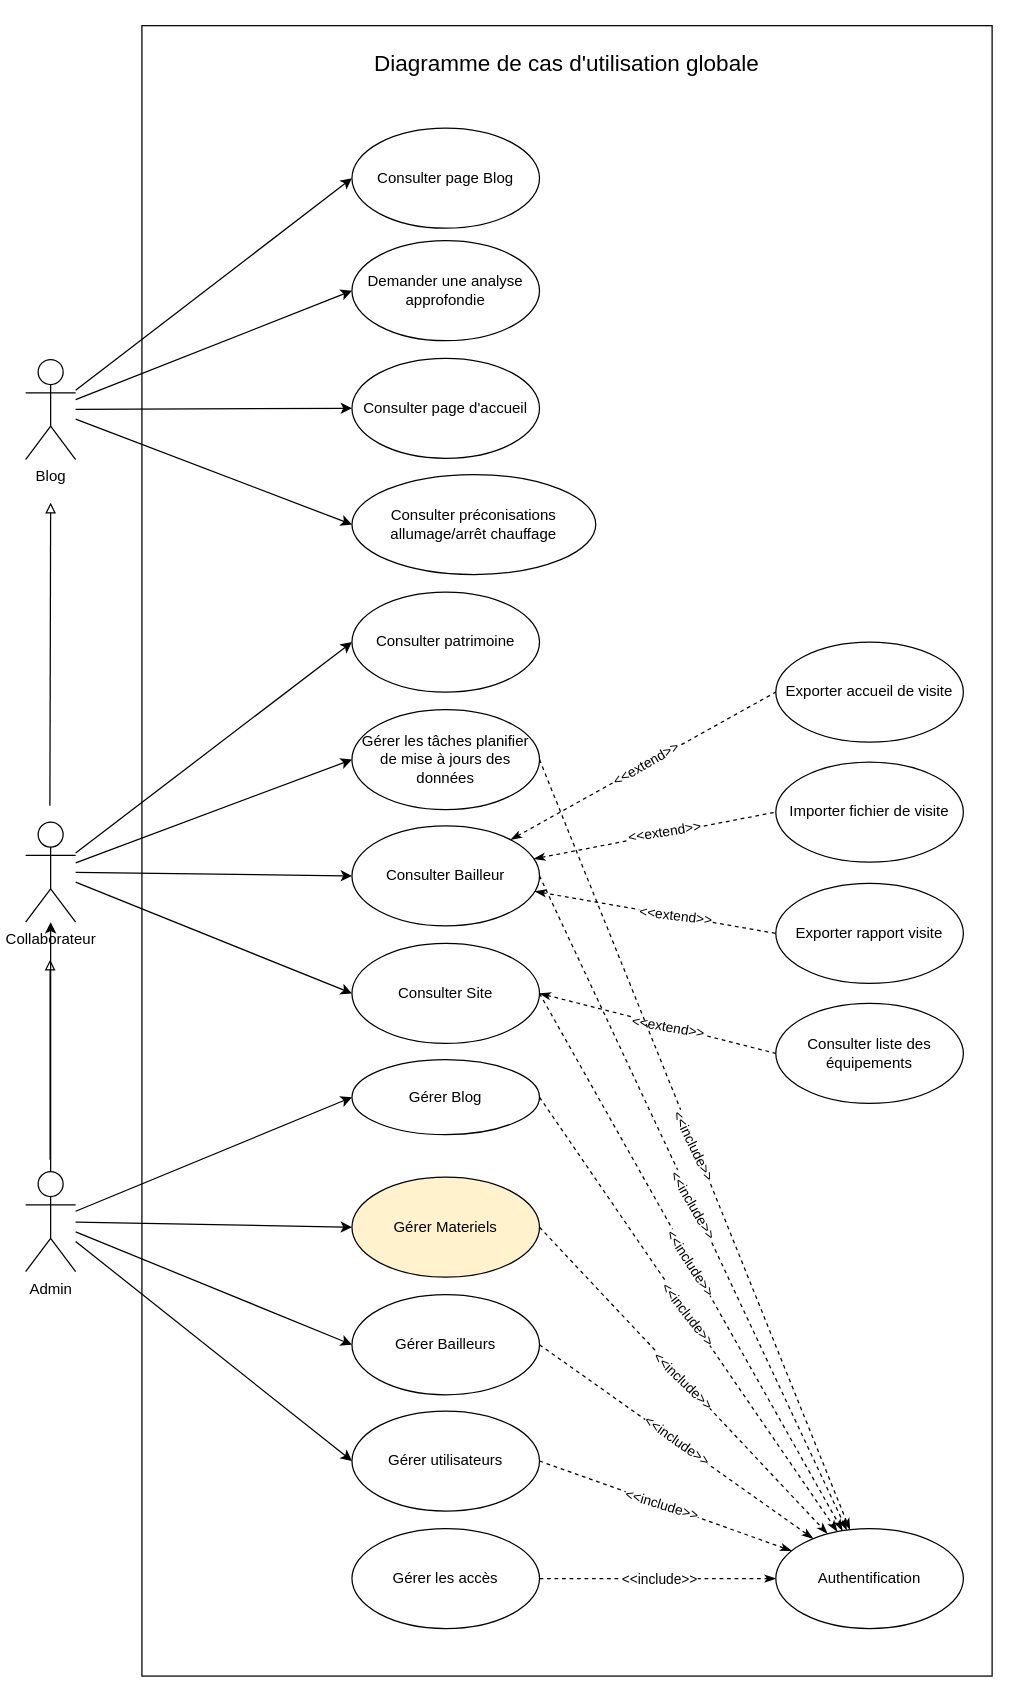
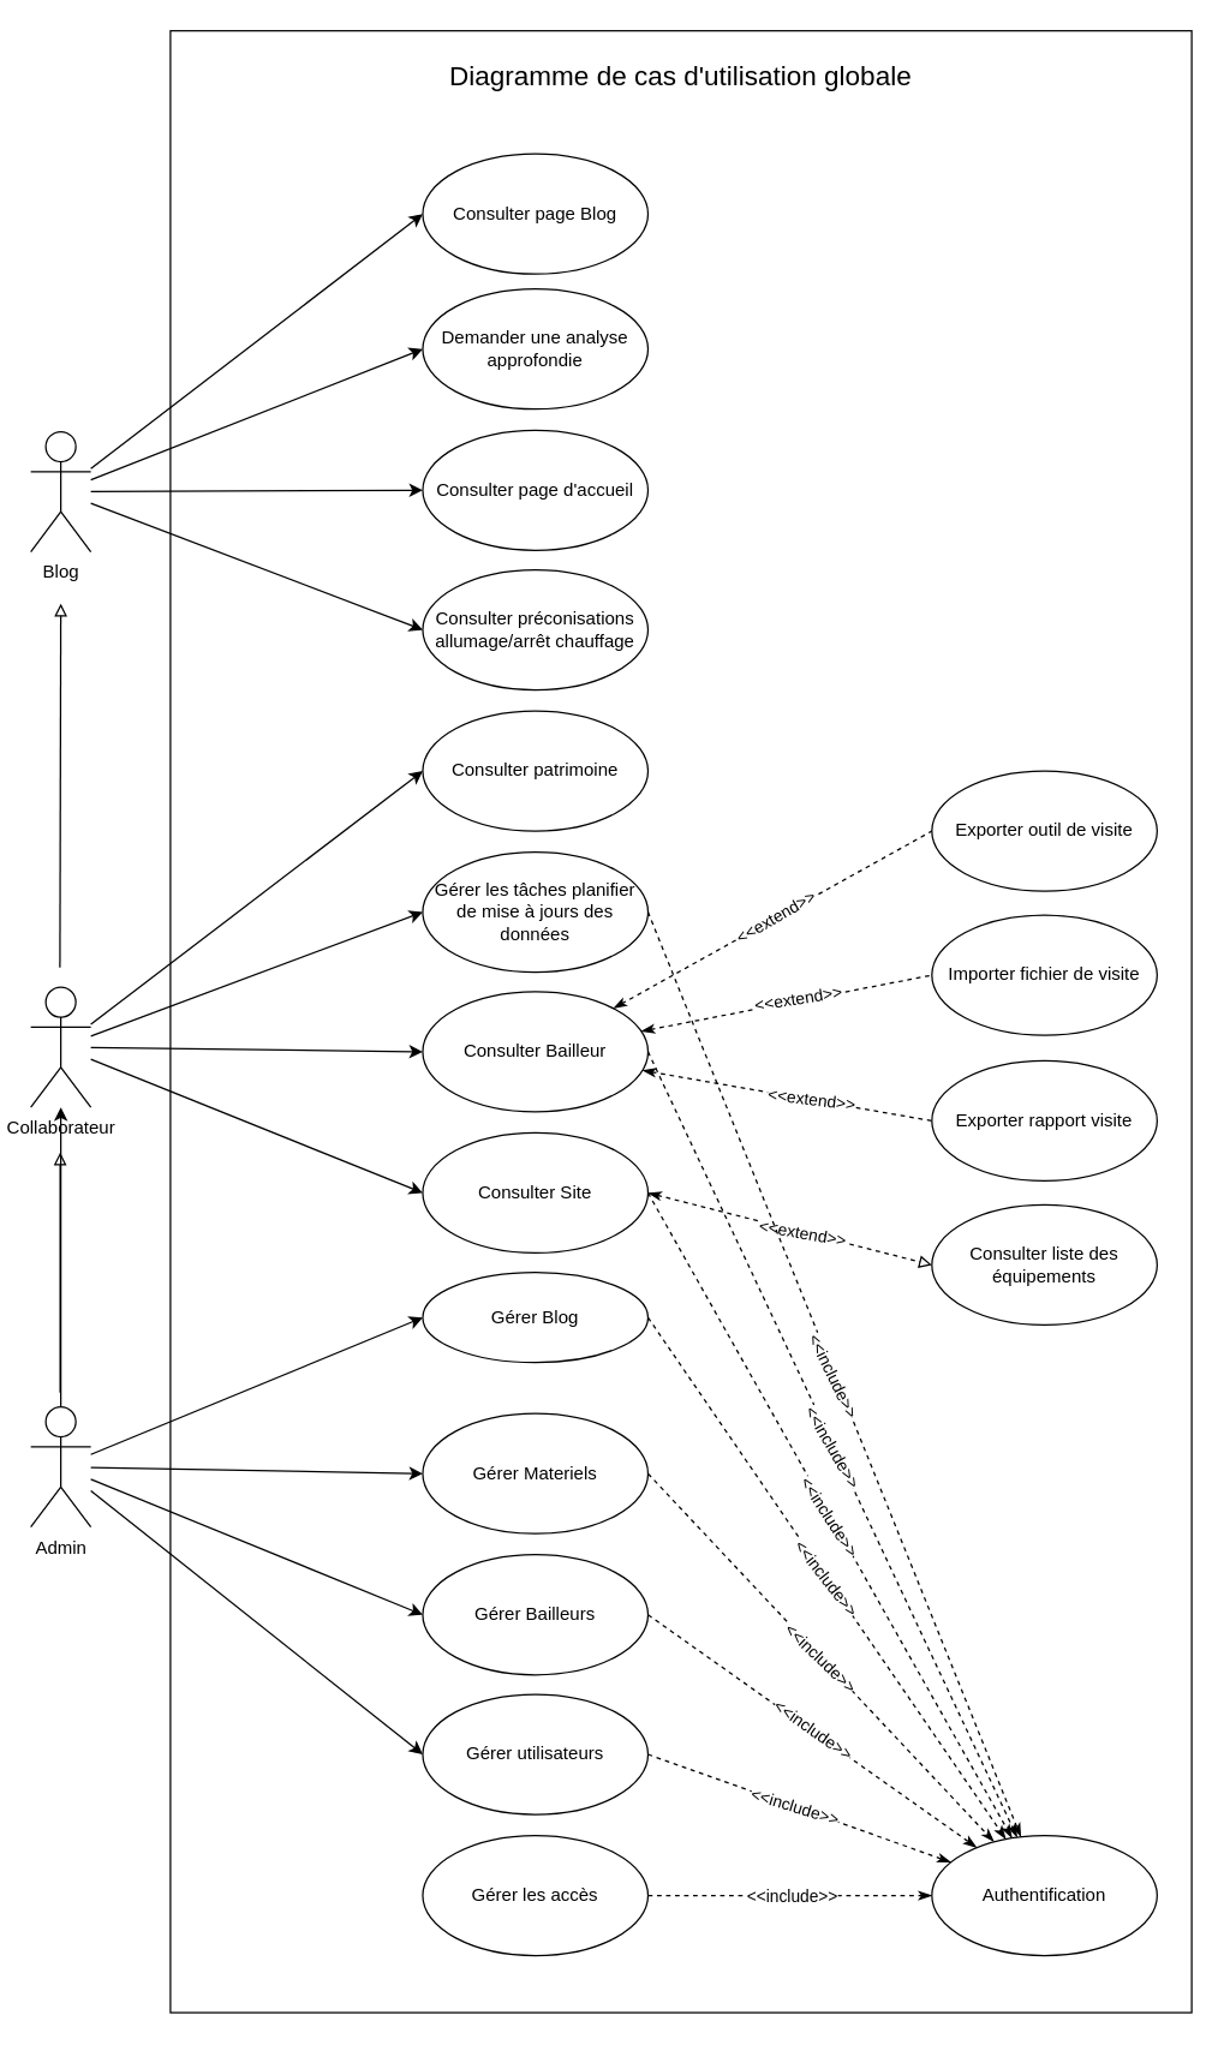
  <mxCell id="0" />
  <mxCell id="1" parent="0" />
  <mxCell id="2" value="" style="rounded=0;whiteSpace=wrap;html=1;" vertex="1" parent="1"><mxGeometry x="113" y="20" width="680" height="1320" as="geometry" /></mxCell>
  <mxCell id="3" style="rounded=0;orthogonalLoop=1;jettySize=auto;html=1;entryX=0;entryY=0.5;entryDx=0;entryDy=0;" parent="1" source="8" target="42" edge="1"><mxGeometry relative="1" as="geometry"><mxPoint x="160" y="992" as="sourcePoint" /></mxGeometry></mxCell>
  <mxCell id="4" style="rounded=0;orthogonalLoop=1;jettySize=auto;html=1;" parent="1" source="8" target="12" edge="1"><mxGeometry relative="1" as="geometry"><mxPoint x="160" y="1032" as="sourcePoint" /></mxGeometry></mxCell>
  <mxCell id="5" style="rounded=0;orthogonalLoop=1;jettySize=auto;html=1;entryX=0;entryY=0.5;entryDx=0;entryDy=0;" parent="1" source="8" target="48" edge="1"><mxGeometry relative="1" as="geometry" /></mxCell>
  <mxCell id="6" style="rounded=0;orthogonalLoop=1;jettySize=auto;html=1;entryX=0;entryY=0.5;entryDx=0;entryDy=0;" parent="1" source="8" target="39" edge="1"><mxGeometry relative="1" as="geometry" /></mxCell>
  <mxCell id="7" style="rounded=0;orthogonalLoop=1;jettySize=auto;html=1;entryX=0;entryY=0.5;entryDx=0;entryDy=0;" parent="1" source="8" target="36" edge="1"><mxGeometry relative="1" as="geometry" /></mxCell>
  <mxCell id="8" value="Admin" style="shape=umlActor;verticalLabelPosition=bottom;verticalAlign=top;html=1;aspect=fixed;" parent="1" vertex="1"><mxGeometry x="20" y="936.5" width="40" height="80" as="geometry" /></mxCell>
  <mxCell id="9" style="rounded=0;orthogonalLoop=1;jettySize=auto;html=1;entryX=0;entryY=0.5;entryDx=0;entryDy=0;" parent="1" source="12" target="28" edge="1"><mxGeometry relative="1" as="geometry" /></mxCell>
  <mxCell id="10" style="rounded=0;orthogonalLoop=1;jettySize=auto;html=1;entryX=0;entryY=0.5;entryDx=0;entryDy=0;" parent="1" source="12" target="31" edge="1"><mxGeometry relative="1" as="geometry" /></mxCell>
  <mxCell id="11" style="rounded=0;orthogonalLoop=1;jettySize=auto;html=1;entryX=0;entryY=0.5;entryDx=0;entryDy=0;" parent="1" source="12" target="52" edge="1"><mxGeometry relative="1" as="geometry" /></mxCell>
  <mxCell id="12" value="Collaborateur&lt;div&gt;&lt;br&gt;&lt;/div&gt;" style="shape=umlActor;verticalLabelPosition=bottom;verticalAlign=top;html=1;aspect=fixed;" parent="1" vertex="1"><mxGeometry x="20" y="657" width="40" height="80" as="geometry" /></mxCell>
  <mxCell id="13" style="rounded=0;orthogonalLoop=1;jettySize=auto;html=1;entryX=0;entryY=0.5;entryDx=0;entryDy=0;" parent="1" source="12" target="32" edge="1"><mxGeometry relative="1" as="geometry"><mxPoint x="160" y="417.5" as="sourcePoint" /></mxGeometry></mxCell>
  <mxCell id="14" style="rounded=0;orthogonalLoop=1;jettySize=auto;html=1;entryX=0;entryY=0.5;entryDx=0;entryDy=0;" parent="1" source="17" target="53" edge="1"><mxGeometry relative="1" as="geometry" /></mxCell>
  <mxCell id="15" style="rounded=0;orthogonalLoop=1;jettySize=auto;html=1;entryX=0;entryY=0.5;entryDx=0;entryDy=0;" parent="1" source="17" target="54" edge="1"><mxGeometry relative="1" as="geometry" /></mxCell>
  <mxCell id="16" style="rounded=0;orthogonalLoop=1;jettySize=auto;html=1;entryX=0;entryY=0.5;entryDx=0;entryDy=0;" parent="1" source="17" target="55" edge="1"><mxGeometry relative="1" as="geometry" /></mxCell>
  <mxCell id="17" value="&lt;div&gt;Blog&lt;/div&gt;" style="shape=umlActor;verticalLabelPosition=bottom;verticalAlign=top;html=1;aspect=fixed;" parent="1" vertex="1"><mxGeometry x="20" y="287" width="40" height="80" as="geometry" /></mxCell>
  <mxCell id="18" style="rounded=0;orthogonalLoop=1;jettySize=auto;html=1;entryX=0;entryY=0.5;entryDx=0;entryDy=0;endArrow=none;endFill=0;startArrow=classicThin;startFill=1;dashed=1;" parent="1" source="28" target="60" edge="1"><mxGeometry relative="1" as="geometry" /></mxCell>
  <mxCell id="19" value="&amp;lt;&amp;lt;extend&amp;gt;&amp;gt;" style="edgeLabel;html=1;align=center;verticalAlign=middle;resizable=0;points=[];rotation=-30;" vertex="1" connectable="0" parent="18"><mxGeometry x="0.015" y="1" relative="1" as="geometry"><mxPoint as="offset" /></mxGeometry></mxCell>
  <mxCell id="20" style="rounded=0;orthogonalLoop=1;jettySize=auto;html=1;entryX=0;entryY=0.5;entryDx=0;entryDy=0;endArrow=none;endFill=0;startArrow=classicThin;startFill=1;dashed=1;" parent="1" source="28" target="61" edge="1"><mxGeometry relative="1" as="geometry" /></mxCell>
  <mxCell id="21" value="&amp;lt;&amp;lt;extend&amp;gt;&amp;gt;" style="edgeLabel;html=1;align=center;verticalAlign=middle;resizable=0;points=[];rotation=-9;" vertex="1" connectable="0" parent="20"><mxGeometry x="0.072" y="2" relative="1" as="geometry"><mxPoint as="offset" /></mxGeometry></mxCell>
- <mxCell id="22" style="rounded=0;orthogonalLoop=1;jettySize=auto;html=1;entryX=0;entryY=0.5;entryDx=0;entryDy=0;exitX=1;exitY=0.5;exitDx=0;exitDy=0;endArrow=none;endFill=0;startArrow=classicThin;startFill=1;dashed=1;" parent="1" source="31" target="59" edge="1"><mxGeometry relative="1" as="geometry" /></mxCell>
+ <mxCell id="22" style="rounded=0;orthogonalLoop=1;jettySize=auto;html=1;entryX=0;entryY=0.5;entryDx=0;entryDy=0;exitX=1;exitY=0.5;exitDx=0;exitDy=0;endArrow=block;endFill=0;startArrow=classicThin;startFill=1;dashed=1;" parent="1" source="31" target="59" edge="1"><mxGeometry relative="1" as="geometry" /></mxCell>
  <mxCell id="23" value="&amp;lt;&amp;lt;extend&amp;gt;&amp;gt;" style="edgeLabel;html=1;align=center;verticalAlign=middle;resizable=0;points=[];rotation=10;" vertex="1" connectable="0" parent="22"><mxGeometry x="0.089" relative="1" as="geometry"><mxPoint as="offset" /></mxGeometry></mxCell>
  <mxCell id="24" style="rounded=0;orthogonalLoop=1;jettySize=auto;html=1;entryX=0;entryY=0.5;entryDx=0;entryDy=0;endArrow=none;endFill=0;startArrow=classicThin;startFill=1;dashed=1;" parent="1" source="28" target="58" edge="1"><mxGeometry relative="1" as="geometry" /></mxCell>
  <mxCell id="25" value="&amp;lt;&amp;lt;extend&amp;gt;&amp;gt;" style="edgeLabel;html=1;align=center;verticalAlign=middle;resizable=0;points=[];rotation=7;" vertex="1" connectable="0" parent="24"><mxGeometry x="0.167" y="1" relative="1" as="geometry"><mxPoint as="offset" /></mxGeometry></mxCell>
  <mxCell id="26" style="rounded=0;orthogonalLoop=1;jettySize=auto;html=1;dashed=1;endArrow=classicThin;endFill=1;exitX=1;exitY=0.5;exitDx=0;exitDy=0;" parent="1" source="28" target="56" edge="1"><mxGeometry relative="1" as="geometry" /></mxCell>
  <mxCell id="27" value="&amp;lt;&amp;lt;include&amp;gt;&amp;gt;" style="edgeLabel;html=1;align=center;verticalAlign=middle;resizable=0;points=[];rotation=60;" parent="26" vertex="1" connectable="0"><mxGeometry relative="1" as="geometry"><mxPoint y="1" as="offset" /></mxGeometry></mxCell>
  <mxCell id="28" value="Consulter Bailleur" style="ellipse;whiteSpace=wrap;html=1;" parent="1" vertex="1"><mxGeometry x="281" y="660" width="150" height="80" as="geometry" /></mxCell>
  <mxCell id="29" style="rounded=0;orthogonalLoop=1;jettySize=auto;html=1;dashed=1;endArrow=classicThin;endFill=1;exitX=1;exitY=0.5;exitDx=0;exitDy=0;" parent="1" source="31" target="56" edge="1"><mxGeometry relative="1" as="geometry" /></mxCell>
  <mxCell id="30" value="&amp;lt;&amp;lt;include&amp;gt;&amp;gt;" style="edgeLabel;html=1;align=center;verticalAlign=middle;resizable=0;points=[];rotation=57;" parent="29" vertex="1" connectable="0"><mxGeometry relative="1" as="geometry"><mxPoint as="offset" /></mxGeometry></mxCell>
  <mxCell id="31" value="Consulter Site" style="ellipse;whiteSpace=wrap;html=1;" parent="1" vertex="1"><mxGeometry x="281" y="754" width="150" height="80" as="geometry" /></mxCell>
  <mxCell id="32" value="Consulter patrimoine" style="ellipse;whiteSpace=wrap;html=1;" parent="1" vertex="1"><mxGeometry x="281" y="473" width="150" height="80" as="geometry" /></mxCell>
  <mxCell id="33" style="rounded=0;orthogonalLoop=1;jettySize=auto;html=1;endArrow=block;endFill=0;" parent="1" edge="1"><mxGeometry relative="1" as="geometry"><mxPoint x="39.58" y="927" as="sourcePoint" /><mxPoint x="39.58" y="767" as="targetPoint" /></mxGeometry></mxCell>
  <mxCell id="34" style="rounded=0;orthogonalLoop=1;jettySize=auto;html=1;dashed=1;endArrow=classicThin;endFill=1;exitX=1;exitY=0.5;exitDx=0;exitDy=0;" parent="1" source="36" target="56" edge="1"><mxGeometry relative="1" as="geometry" /></mxCell>
  <mxCell id="35" value="&amp;lt;&amp;lt;include&amp;gt;&amp;gt;" style="edgeLabel;html=1;align=center;verticalAlign=middle;resizable=0;points=[];rotation=35;" parent="34" vertex="1" connectable="0"><mxGeometry relative="1" as="geometry"><mxPoint x="1" y="-1" as="offset" /></mxGeometry></mxCell>
  <mxCell id="36" value="Gérer Bailleurs" style="ellipse;whiteSpace=wrap;html=1;" parent="1" vertex="1"><mxGeometry x="281" y="1035" width="150" height="80" as="geometry" /></mxCell>
  <mxCell id="37" style="rounded=0;orthogonalLoop=1;jettySize=auto;html=1;dashed=1;endArrow=classicThin;endFill=1;exitX=1;exitY=0.5;exitDx=0;exitDy=0;" parent="1" source="39" target="56" edge="1"><mxGeometry relative="1" as="geometry" /></mxCell>
  <mxCell id="38" value="&amp;lt;&amp;lt;include&amp;gt;&amp;gt;" style="edgeLabel;html=1;align=center;verticalAlign=middle;resizable=0;points=[];rotation=44;" parent="37" vertex="1" connectable="0"><mxGeometry relative="1" as="geometry"><mxPoint as="offset" /></mxGeometry></mxCell>
- <mxCell id="39" value="Gérer Materiels" style="ellipse;whiteSpace=wrap;html=1;fillColor=#fff2cc;" parent="1" vertex="1"><mxGeometry x="281" y="941" width="150" height="80" as="geometry" /></mxCell>
+ <mxCell id="39" value="Gérer Materiels" style="ellipse;whiteSpace=wrap;html=1;" parent="1" vertex="1"><mxGeometry x="281" y="941" width="150" height="80" as="geometry" /></mxCell>
  <mxCell id="40" style="rounded=0;orthogonalLoop=1;jettySize=auto;html=1;dashed=1;endArrow=classicThin;endFill=1;exitX=1;exitY=0.5;exitDx=0;exitDy=0;" parent="1" source="42" target="56" edge="1"><mxGeometry relative="1" as="geometry" /></mxCell>
  <mxCell id="41" value="&amp;lt;&amp;lt;include&amp;gt;&amp;gt;" style="edgeLabel;html=1;align=center;verticalAlign=middle;resizable=0;points=[];rotation=17;" parent="40" vertex="1" connectable="0"><mxGeometry relative="1" as="geometry"><mxPoint x="-3" y="-2" as="offset" /></mxGeometry></mxCell>
  <mxCell id="42" value="Gérer utilisateurs" style="ellipse;whiteSpace=wrap;html=1;" parent="1" vertex="1"><mxGeometry x="281" y="1128" width="150" height="80" as="geometry" /></mxCell>
  <mxCell id="43" style="rounded=0;orthogonalLoop=1;jettySize=auto;html=1;dashed=1;endArrow=classicThin;endFill=1;exitX=1;exitY=0.5;exitDx=0;exitDy=0;" parent="1" source="45" target="56" edge="1"><mxGeometry relative="1" as="geometry" /></mxCell>
  <mxCell id="44" value="&amp;lt;&amp;lt;include&amp;gt;&amp;gt;" style="edgeLabel;html=1;align=center;verticalAlign=middle;resizable=0;points=[];" parent="43" vertex="1" connectable="0"><mxGeometry relative="1" as="geometry"><mxPoint as="offset" /></mxGeometry></mxCell>
  <mxCell id="45" value="Gérer les a&lt;span style=&quot;background-color: initial;&quot;&gt;ccès&lt;/span&gt;" style="ellipse;whiteSpace=wrap;html=1;" parent="1" vertex="1"><mxGeometry x="281" y="1222" width="150" height="80" as="geometry" /></mxCell>
  <mxCell id="46" style="rounded=0;orthogonalLoop=1;jettySize=auto;html=1;dashed=1;endArrow=classicThin;endFill=1;exitX=1;exitY=0.5;exitDx=0;exitDy=0;" parent="1" source="48" target="56" edge="1"><mxGeometry relative="1" as="geometry" /></mxCell>
  <mxCell id="47" value="&amp;lt;&amp;lt;include&amp;gt;&amp;gt;" style="edgeLabel;html=1;align=center;verticalAlign=middle;resizable=0;points=[];rotation=52;" parent="46" vertex="1" connectable="0"><mxGeometry relative="1" as="geometry"><mxPoint y="-1" as="offset" /></mxGeometry></mxCell>
  <mxCell id="48" value="Gérer Blog" style="ellipse;whiteSpace=wrap;html=1;" parent="1" vertex="1"><mxGeometry x="281" y="847" width="150" height="60" as="geometry" /></mxCell>
  <mxCell id="49" style="edgeStyle=orthogonalEdgeStyle;rounded=0;orthogonalLoop=1;jettySize=auto;html=1;exitX=0.5;exitY=1;exitDx=0;exitDy=0;" parent="1" source="39" target="39" edge="1"><mxGeometry relative="1" as="geometry" /></mxCell>
  <mxCell id="50" style="rounded=0;orthogonalLoop=1;jettySize=auto;html=1;dashed=1;endArrow=classicThin;endFill=1;exitX=1;exitY=0.5;exitDx=0;exitDy=0;" parent="1" source="52" target="56" edge="1"><mxGeometry relative="1" as="geometry" /></mxCell>
  <mxCell id="51" value="&amp;lt;&amp;lt;include&amp;gt;&amp;gt;" style="edgeLabel;html=1;align=center;verticalAlign=middle;resizable=0;points=[];rotation=64;" parent="50" vertex="1" connectable="0"><mxGeometry relative="1" as="geometry"><mxPoint as="offset" /></mxGeometry></mxCell>
  <mxCell id="52" value="Gérer les tâches planifier de mise à jours des données" style="ellipse;whiteSpace=wrap;html=1;" parent="1" vertex="1"><mxGeometry x="281" y="567" width="150" height="80" as="geometry" /></mxCell>
  <mxCell id="53" value="Demander une analyse approfondie" style="ellipse;whiteSpace=wrap;html=1;" parent="1" vertex="1"><mxGeometry x="281" y="192" width="150" height="80" as="geometry" /></mxCell>
  <mxCell id="54" value="Consulter page d'accueil" style="ellipse;whiteSpace=wrap;html=1;" parent="1" vertex="1"><mxGeometry x="281" y="286" width="150" height="80" as="geometry" /></mxCell>
- <mxCell id="55" value="Consulter préconisations allumage/arrêt chauffage" style="ellipse;whiteSpace=wrap;html=1;" parent="1" vertex="1"><mxGeometry x="281" y="379" width="195" height="80" as="geometry" /></mxCell>
+ <mxCell id="55" value="Consulter préconisations allumage/arrêt chauffage" style="ellipse;whiteSpace=wrap;html=1;" parent="1" vertex="1"><mxGeometry x="281" y="379" width="150" height="80" as="geometry" /></mxCell>
  <mxCell id="56" value="Authentification" style="ellipse;whiteSpace=wrap;html=1;container=0;" parent="1" vertex="1"><mxGeometry x="620" y="1222" width="150" height="80" as="geometry" /></mxCell>
  <mxCell id="57" value="" style="group" vertex="1" connectable="0" parent="1"><mxGeometry x="620" y="513" width="150" height="369" as="geometry" /></mxCell>
  <mxCell id="58" value="Exporter rapport visite" style="ellipse;whiteSpace=wrap;html=1;container=0;" parent="57" vertex="1"><mxGeometry y="193" width="150" height="80" as="geometry" /></mxCell>
  <mxCell id="59" value="Consulter liste des équipements" style="ellipse;whiteSpace=wrap;html=1;container=0;" parent="57" vertex="1"><mxGeometry y="289" width="150" height="80" as="geometry" /></mxCell>
- <mxCell id="60" value="Exporter accueil de visite" style="ellipse;whiteSpace=wrap;html=1;container=0;" parent="57" vertex="1"><mxGeometry width="150" height="80" as="geometry" /></mxCell>
+ <mxCell id="60" value="Exporter outil de visite" style="ellipse;whiteSpace=wrap;html=1;container=0;" parent="57" vertex="1"><mxGeometry width="150" height="80" as="geometry" /></mxCell>
  <mxCell id="61" value="Importer fichier de visite" style="ellipse;whiteSpace=wrap;html=1;container=0;" parent="57" vertex="1"><mxGeometry y="96" width="150" height="80" as="geometry" /></mxCell>
  <mxCell id="62" style="rounded=0;orthogonalLoop=1;jettySize=auto;html=1;endArrow=block;endFill=0;" edge="1" parent="1"><mxGeometry relative="1" as="geometry"><mxPoint x="39.41" y="644" as="sourcePoint" /><mxPoint y="401.5" as="targetPoint" x="40" /></mxGeometry></mxCell>
  <mxCell id="63" value="Consulter page Blog" style="ellipse;whiteSpace=wrap;html=1;" vertex="1" parent="1"><mxGeometry x="281" y="102" width="150" height="80" as="geometry" /></mxCell>
  <mxCell id="64" style="rounded=0;orthogonalLoop=1;jettySize=auto;html=1;entryX=0;entryY=0.5;entryDx=0;entryDy=0;" edge="1" parent="1" source="17" target="63"><mxGeometry relative="1" as="geometry"><mxPoint x="60" y="239" as="sourcePoint" /><mxPoint x="281" y="152" as="targetPoint" /></mxGeometry></mxCell>
  <mxCell id="65" value="Diagramme de cas d'utilisation globale" style="text;html=1;align=center;verticalAlign=middle;whiteSpace=wrap;rounded=0;fontSize=18;" vertex="1" parent="1"><mxGeometry x="268" y="32" width="370" height="38" as="geometry" /></mxCell>
